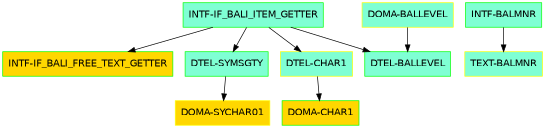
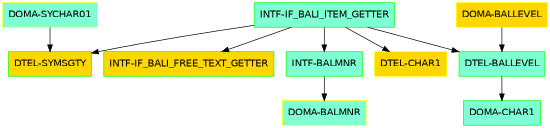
  digraph {
    fontname="DejaVu Sans"
    node [color=green fillcolor=aquamarine fontname="DejaVu Sans" shape=box style=filled]
    edge [fontname="DejaVu Sans"]
    "INTF-IF_BALI_ITEM_GETTER"
    "INTF-IF_BALI_FREE_TEXT_GETTER" [fillcolor=gold]
-   "DTEL-SYMSGTY"
+   "DTEL-SYMSGTY" [fillcolor=gold]
    n4 [label="INTF-BALMNR"]
    "DTEL-BALLEVEL"
-   "DTEL-CHAR1" [color=yellow]
-   "DOMA-SYCHAR01" [color=yellow fillcolor=gold]
-   "DOMA-BALMNR" [color=yellow label="TEXT-BALMNR"]
-   "DOMA-CHAR1" [fillcolor=gold]
-   "DOMA-BALLEVEL" [color=yellow]
+   "DTEL-CHAR1" [color=yellow fillcolor=gold]
+   "DOMA-SYCHAR01" [color=yellow]
+   "DOMA-BALMNR" [color=yellow]
+   "DOMA-CHAR1"
+   "DOMA-BALLEVEL" [color=yellow fillcolor=gold]
    "INTF-IF_BALI_ITEM_GETTER" -> "INTF-IF_BALI_FREE_TEXT_GETTER"
    "INTF-IF_BALI_ITEM_GETTER" -> "DTEL-SYMSGTY"
+   "INTF-IF_BALI_ITEM_GETTER" -> n4
    "INTF-IF_BALI_ITEM_GETTER" -> "DTEL-BALLEVEL"
    "INTF-IF_BALI_ITEM_GETTER" -> "DTEL-CHAR1"
-   "DTEL-SYMSGTY" -> "DOMA-SYCHAR01"
+   "DOMA-SYCHAR01" -> "DTEL-SYMSGTY"
    n4 -> "DOMA-BALMNR"
-   "DTEL-CHAR1" -> "DOMA-CHAR1"
+   "DTEL-BALLEVEL" -> "DOMA-CHAR1"
    "DOMA-BALLEVEL" -> "DTEL-BALLEVEL"
  }
